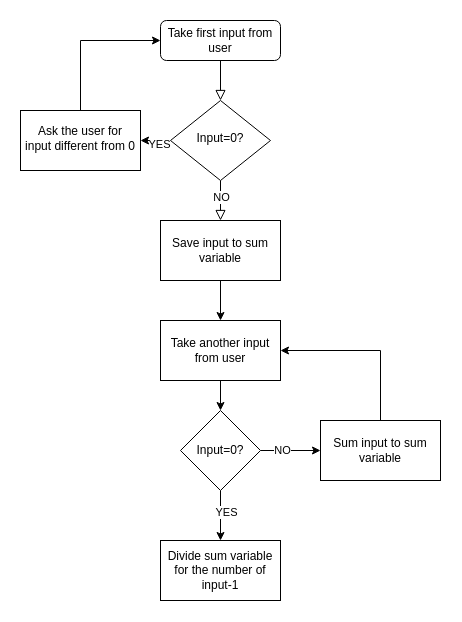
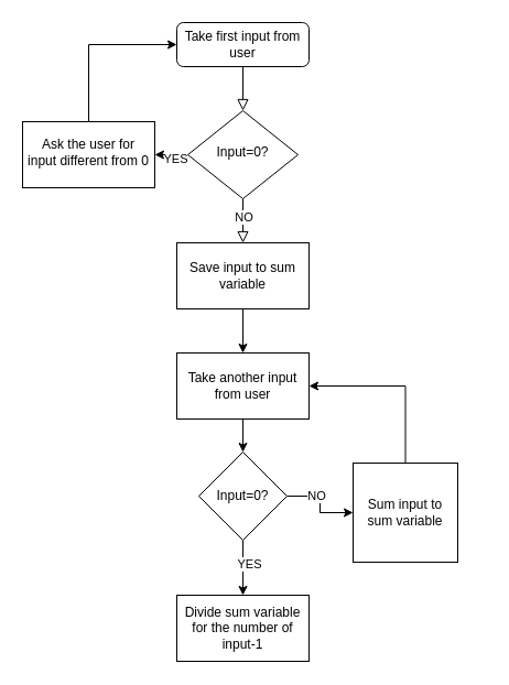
  <mxCell id="0" />
  <mxCell id="1" parent="0" />
  <mxCell id="2" value="" style="rounded=0;html=1;jettySize=auto;orthogonalLoop=1;fontSize=11;endArrow=block;endFill=0;endSize=8;strokeWidth=1;shadow=0;labelBackgroundColor=none;edgeStyle=orthogonalEdgeStyle;" parent="1" source="3" target="8" edge="1"><mxGeometry relative="1" as="geometry" /></mxCell>
  <mxCell id="3" value="Take first input from user" style="rounded=1;whiteSpace=wrap;html=1;fontSize=12;glass=0;strokeWidth=1;shadow=0;" parent="1" vertex="1"><mxGeometry x="160" y="20" width="120" height="40" as="geometry" /></mxCell>
  <mxCell id="4" value="" style="rounded=0;html=1;jettySize=auto;orthogonalLoop=1;fontSize=11;endArrow=block;endFill=0;endSize=8;strokeWidth=1;shadow=0;labelBackgroundColor=none;edgeStyle=orthogonalEdgeStyle;" parent="1" source="8" edge="1"><mxGeometry y="20" relative="1" as="geometry"><mxPoint as="offset" /><mxPoint x="220" y="220" as="targetPoint" /></mxGeometry></mxCell>
  <mxCell id="5" value="NO" style="edgeLabel;html=1;align=center;verticalAlign=middle;resizable=0;points=[];" vertex="1" connectable="0" parent="4"><mxGeometry x="-0.2" relative="1" as="geometry"><mxPoint as="offset" /></mxGeometry></mxCell>
  <mxCell id="6" value="" style="edgeStyle=orthogonalEdgeStyle;rounded=0;orthogonalLoop=1;jettySize=auto;html=1;" edge="1" parent="1" source="8" target="10"><mxGeometry relative="1" as="geometry" /></mxCell>
  <mxCell id="7" value="YES" style="edgeLabel;html=1;align=center;verticalAlign=middle;resizable=0;points=[];" vertex="1" connectable="0" parent="6"><mxGeometry x="0.28" y="3" relative="1" as="geometry"><mxPoint as="offset" /></mxGeometry></mxCell>
  <mxCell id="8" value="Input=0?" style="rhombus;whiteSpace=wrap;html=1;shadow=0;fontFamily=Helvetica;fontSize=12;align=center;strokeWidth=1;spacing=6;spacingTop=-4;" parent="1" vertex="1"><mxGeometry x="170" y="100" width="100" height="80" as="geometry" /></mxCell>
  <mxCell id="9" style="edgeStyle=orthogonalEdgeStyle;rounded=0;orthogonalLoop=1;jettySize=auto;html=1;exitX=0.5;exitY=0;exitDx=0;exitDy=0;entryX=0;entryY=0.5;entryDx=0;entryDy=0;" edge="1" parent="1" source="10" target="3"><mxGeometry relative="1" as="geometry" /></mxCell>
  <mxCell id="10" value="Ask the user for input different from 0" style="whiteSpace=wrap;html=1;shadow=0;strokeWidth=1;spacing=6;spacingTop=-4;" vertex="1" parent="1"><mxGeometry x="20" y="110" width="120" height="60" as="geometry" /></mxCell>
  <mxCell id="11" value="" style="edgeStyle=orthogonalEdgeStyle;rounded=0;orthogonalLoop=1;jettySize=auto;html=1;" edge="1" parent="1" source="12" target="14"><mxGeometry relative="1" as="geometry" /></mxCell>
  <mxCell id="12" value="Save input to sum variable" style="rounded=0;whiteSpace=wrap;html=1;" vertex="1" parent="1"><mxGeometry x="160" y="220" width="120" height="60" as="geometry" /></mxCell>
  <mxCell id="13" value="" style="edgeStyle=orthogonalEdgeStyle;rounded=0;orthogonalLoop=1;jettySize=auto;html=1;" edge="1" parent="1" source="14" target="19"><mxGeometry relative="1" as="geometry" /></mxCell>
  <mxCell id="14" value="Take another input from user" style="whiteSpace=wrap;html=1;rounded=0;" vertex="1" parent="1"><mxGeometry x="160" y="320" width="120" height="60" as="geometry" /></mxCell>
  <mxCell id="15" value="" style="edgeStyle=orthogonalEdgeStyle;rounded=0;orthogonalLoop=1;jettySize=auto;html=1;" edge="1" parent="1" source="19" target="20"><mxGeometry relative="1" as="geometry" /></mxCell>
  <mxCell id="16" value="YES" style="edgeLabel;html=1;align=center;verticalAlign=middle;resizable=0;points=[];" vertex="1" connectable="0" parent="15"><mxGeometry x="-0.156" y="5" relative="1" as="geometry"><mxPoint as="offset" /></mxGeometry></mxCell>
  <mxCell id="17" value="" style="edgeStyle=orthogonalEdgeStyle;rounded=0;orthogonalLoop=1;jettySize=auto;html=1;" edge="1" parent="1" source="19" target="22"><mxGeometry relative="1" as="geometry" /></mxCell>
  <mxCell id="18" value="NO" style="edgeLabel;html=1;align=center;verticalAlign=middle;resizable=0;points=[];" vertex="1" connectable="0" parent="17"><mxGeometry x="-0.3" y="1" relative="1" as="geometry"><mxPoint as="offset" /></mxGeometry></mxCell>
  <mxCell id="19" value="Input=0?" style="rhombus;whiteSpace=wrap;html=1;rounded=0;" vertex="1" parent="1"><mxGeometry x="180" y="410" width="80" height="80" as="geometry" /></mxCell>
  <mxCell id="20" value="Divide sum variable for the number of input-1" style="whiteSpace=wrap;html=1;rounded=0;" vertex="1" parent="1"><mxGeometry x="160" y="540" width="120" height="60" as="geometry" /></mxCell>
  <mxCell id="21" style="edgeStyle=orthogonalEdgeStyle;rounded=0;orthogonalLoop=1;jettySize=auto;html=1;exitX=0.5;exitY=0;exitDx=0;exitDy=0;entryX=1;entryY=0.5;entryDx=0;entryDy=0;" edge="1" parent="1" source="22" target="14"><mxGeometry relative="1" as="geometry" /></mxCell>
- <mxCell id="22" value="Sum input to sum variable" style="whiteSpace=wrap;html=1;rounded=0;" vertex="1" parent="1"><mxGeometry x="320" y="420" width="120" height="60" as="geometry" /></mxCell>
+ <mxCell id="22" value="Sum input to sum variable" style="whiteSpace=wrap;html=1;rounded=0;" vertex="1" parent="1"><mxGeometry x="320" y="420" width="95" height="90" as="geometry" /></mxCell>
